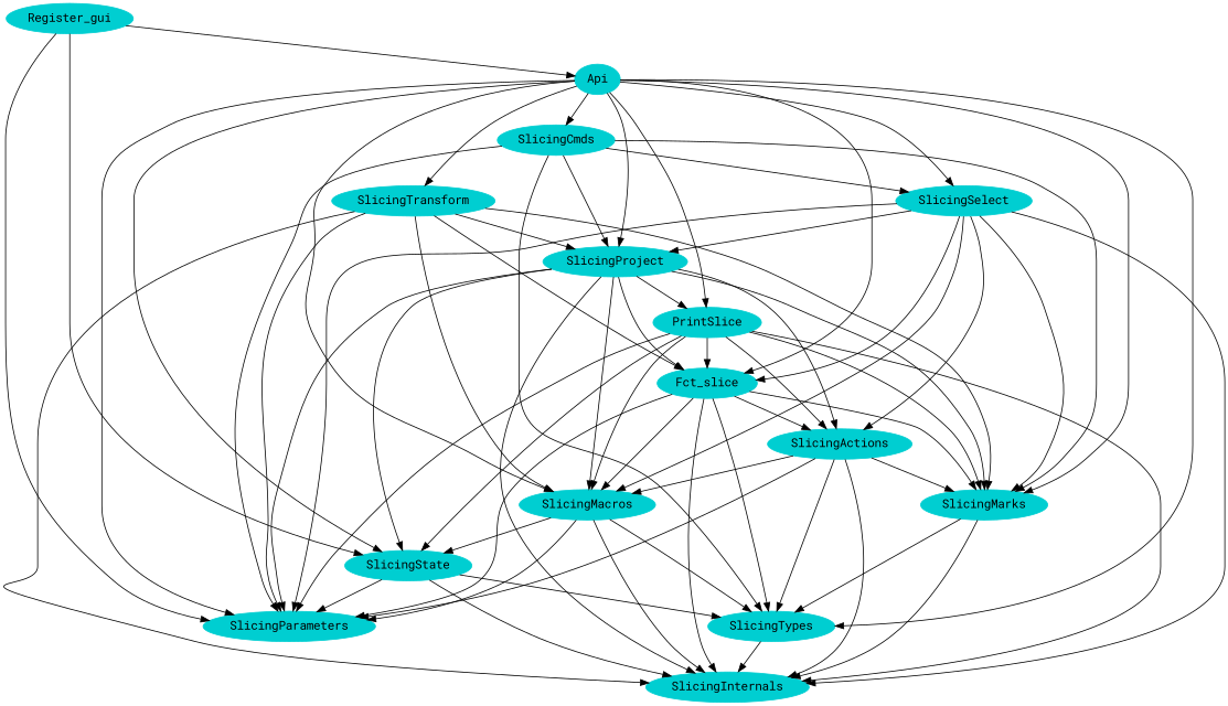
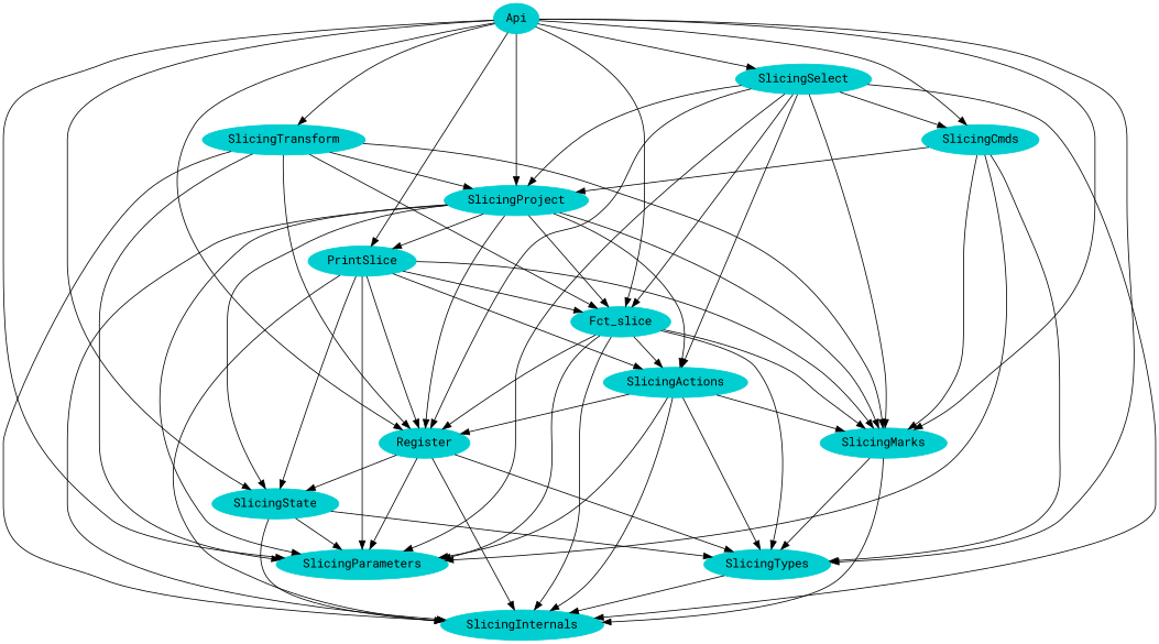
  digraph {
    fontname="Roboto Mono"
    fontsize="12pt"
    rankdir=TB
    node [color=darkturquoise fontname="Roboto Mono" style=filled]
    edge [fontname="Roboto Mono"]
    SlicingTypes
    SlicingInternals
    SlicingState
    SlicingParameters
-   SlicingMacros
+   SlicingMacros [label=Register]
    SlicingMarks
    SlicingActions
    Fct_slice
    PrintSlice
    SlicingProject
    SlicingTransform
    SlicingSelect
    SlicingCmds
    Api
-   Register_gui
    SlicingTypes -> SlicingInternals
    SlicingState -> SlicingTypes
    SlicingState -> SlicingInternals
    SlicingState -> SlicingParameters
    SlicingMacros -> SlicingTypes
    SlicingMacros -> SlicingInternals
    SlicingMacros -> SlicingState
    SlicingMacros -> SlicingParameters
    SlicingMarks -> SlicingTypes
    SlicingMarks -> SlicingInternals
    SlicingActions -> SlicingTypes
    SlicingActions -> SlicingInternals
    SlicingActions -> SlicingParameters
    SlicingActions -> SlicingMacros
    SlicingActions -> SlicingMarks
    Fct_slice -> SlicingTypes
    Fct_slice -> SlicingInternals
    Fct_slice -> SlicingParameters
    Fct_slice -> SlicingMacros
    Fct_slice -> SlicingMarks
    Fct_slice -> SlicingActions
    PrintSlice -> SlicingInternals
    PrintSlice -> SlicingState
    PrintSlice -> SlicingParameters
    PrintSlice -> SlicingMacros
    PrintSlice -> SlicingMarks
    PrintSlice -> SlicingActions
    PrintSlice -> Fct_slice
    SlicingProject -> SlicingInternals
    SlicingProject -> SlicingState
    SlicingProject -> SlicingParameters
    SlicingProject -> SlicingMacros
    SlicingProject -> SlicingMarks
    SlicingProject -> SlicingActions
    SlicingProject -> Fct_slice
    SlicingProject -> PrintSlice
    SlicingTransform -> SlicingInternals
    SlicingTransform -> SlicingParameters
    SlicingTransform -> SlicingMacros
    SlicingTransform -> SlicingMarks
    SlicingTransform -> Fct_slice
    SlicingTransform -> SlicingProject
    SlicingSelect -> SlicingInternals
    SlicingSelect -> SlicingParameters
    SlicingSelect -> SlicingMacros
    SlicingSelect -> SlicingMarks
    SlicingSelect -> SlicingActions
    SlicingSelect -> Fct_slice
    SlicingSelect -> SlicingProject
    SlicingCmds -> SlicingTypes
    SlicingCmds -> SlicingParameters
    SlicingCmds -> SlicingMarks
    SlicingCmds -> SlicingProject
-   SlicingCmds -> SlicingSelect
+   SlicingSelect -> SlicingCmds
    Api -> SlicingTypes
    Api -> SlicingState
    Api -> SlicingParameters
    Api -> SlicingMacros
    Api -> SlicingMarks
    Api -> Fct_slice
    Api -> PrintSlice
    Api -> SlicingProject
    Api -> SlicingTransform
    Api -> SlicingSelect
    Api -> SlicingCmds
-   Register_gui -> SlicingState
-   Register_gui -> SlicingParameters
-   Register_gui -> Api
  }
